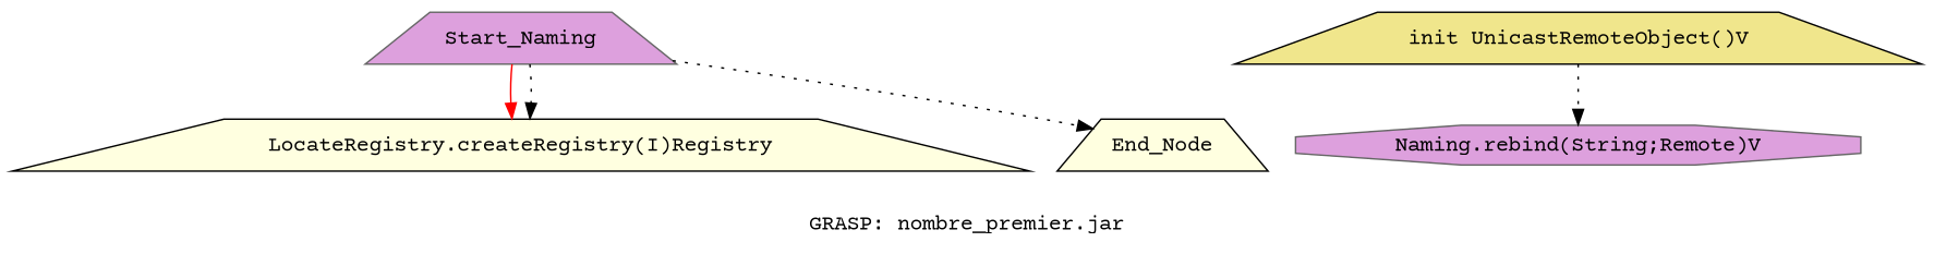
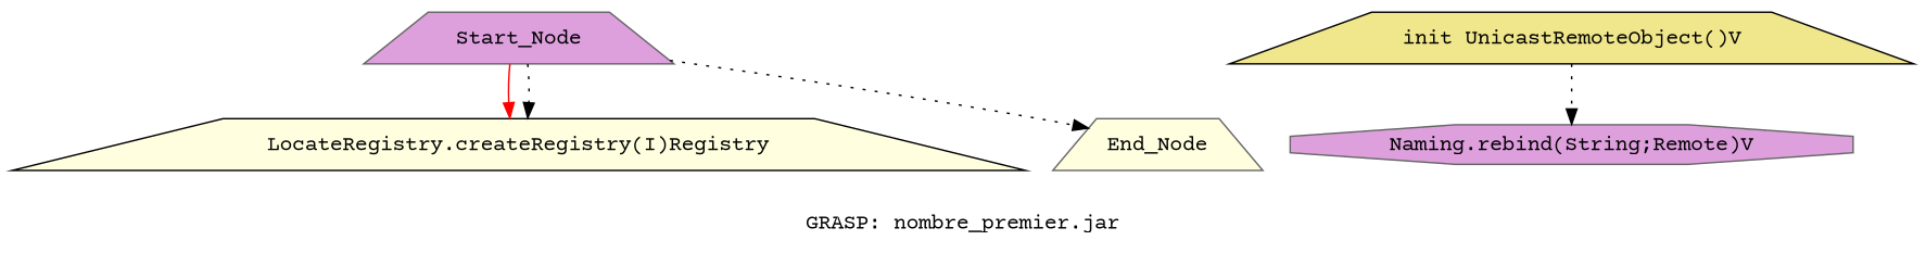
  digraph {
    fontname="Courier Prime"
    label="GRASP: nombre_premier.jar"
    node [color=gray40 fillcolor=plum fontname="Courier Prime" margin=0.02 shape=trapezium style=filled]
    edge [color=black fontname="Courier Prime" style=dotted]
-   Start_Node [height=0 width=0 label=Start_Naming]
+   Start_Node [height=0 width=0]
    "LocateRegistry.createRegistry(I)Registry" [color=black fillcolor=lightyellow height=0 width=0]
-   End_Node [color=black fillcolor=lightyellow height=0 width=0]
+   End_Node [fillcolor=lightyellow height=0 width=0]
    "init UnicastRemoteObject()V" [color=black fillcolor=khaki height=0 width=0]
    "Naming.rebind(String;Remote)V" [height=0 shape=octagon width=0]
    Start_Node -> "LocateRegistry.createRegistry(I)Registry" [color=red style=solid]
    Start_Node -> "LocateRegistry.createRegistry(I)Registry"
    Start_Node -> End_Node
    "init UnicastRemoteObject()V" -> "Naming.rebind(String;Remote)V"
  }
